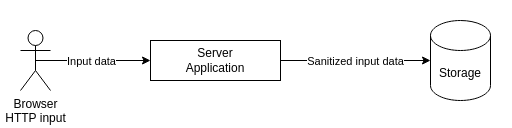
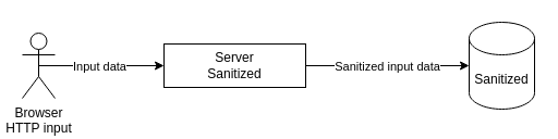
  <mxCell id="0" />
  <mxCell id="1" parent="0" />
- <mxCell id="2" value="Server&lt;br&gt;Application" style="rounded=0;whiteSpace=wrap;html=1;" vertex="1" parent="1"><mxGeometry x="150" y="40" width="130" height="40" as="geometry" /></mxCell>
+ <mxCell id="2" value="Server&lt;br&gt;Sanitized" style="rounded=0;whiteSpace=wrap;html=1;" vertex="1" parent="1"><mxGeometry x="150" y="40" width="130" height="40" as="geometry" /></mxCell>
  <mxCell id="3" style="edgeStyle=orthogonalEdgeStyle;rounded=0;orthogonalLoop=1;jettySize=auto;html=1;exitX=0.5;exitY=0.5;exitDx=0;exitDy=0;exitPerimeter=0;" edge="1" parent="1" source="5" target="2"><mxGeometry relative="1" as="geometry" /></mxCell>
  <mxCell id="4" value="Input data" style="edgeLabel;html=1;align=center;verticalAlign=middle;resizable=0;points=[];" vertex="1" connectable="0" parent="3"><mxGeometry x="-0.2" y="-4" relative="1" as="geometry"><mxPoint x="9" y="-4" as="offset" /></mxGeometry></mxCell>
  <mxCell id="5" value="Browser&lt;br&gt;HTTP input" style="shape=umlActor;verticalLabelPosition=bottom;verticalAlign=top;html=1;outlineConnect=0;" vertex="1" parent="1"><mxGeometry x="20" y="30" width="30" height="60" as="geometry" /></mxCell>
- <mxCell id="6" value="Storage" style="shape=cylinder3;whiteSpace=wrap;html=1;boundedLbl=1;backgroundOutline=1;size=15;" vertex="1" parent="1"><mxGeometry x="430" y="20" width="60" height="80" as="geometry" /></mxCell>
+ <mxCell id="6" value="Sanitized" style="shape=cylinder3;whiteSpace=wrap;html=1;boundedLbl=1;backgroundOutline=1;size=15;" vertex="1" parent="1"><mxGeometry x="430" y="20" width="60" height="80" as="geometry" /></mxCell>
  <mxCell id="7" style="edgeStyle=orthogonalEdgeStyle;rounded=0;orthogonalLoop=1;jettySize=auto;html=1;exitX=1;exitY=0.5;exitDx=0;exitDy=0;entryX=0;entryY=0.5;entryDx=0;entryDy=0;entryPerimeter=0;" edge="1" parent="1" source="2" target="6"><mxGeometry relative="1" as="geometry"><mxPoint x="265" y="170" as="sourcePoint" /><mxPoint x="370" y="170" as="targetPoint" /></mxGeometry></mxCell>
  <mxCell id="8" value="Sanitized input data" style="edgeLabel;html=1;align=center;verticalAlign=middle;resizable=0;points=[];" vertex="1" connectable="0" parent="7"><mxGeometry x="-0.018" y="-2" relative="1" as="geometry"><mxPoint y="-2" as="offset" /></mxGeometry></mxCell>
